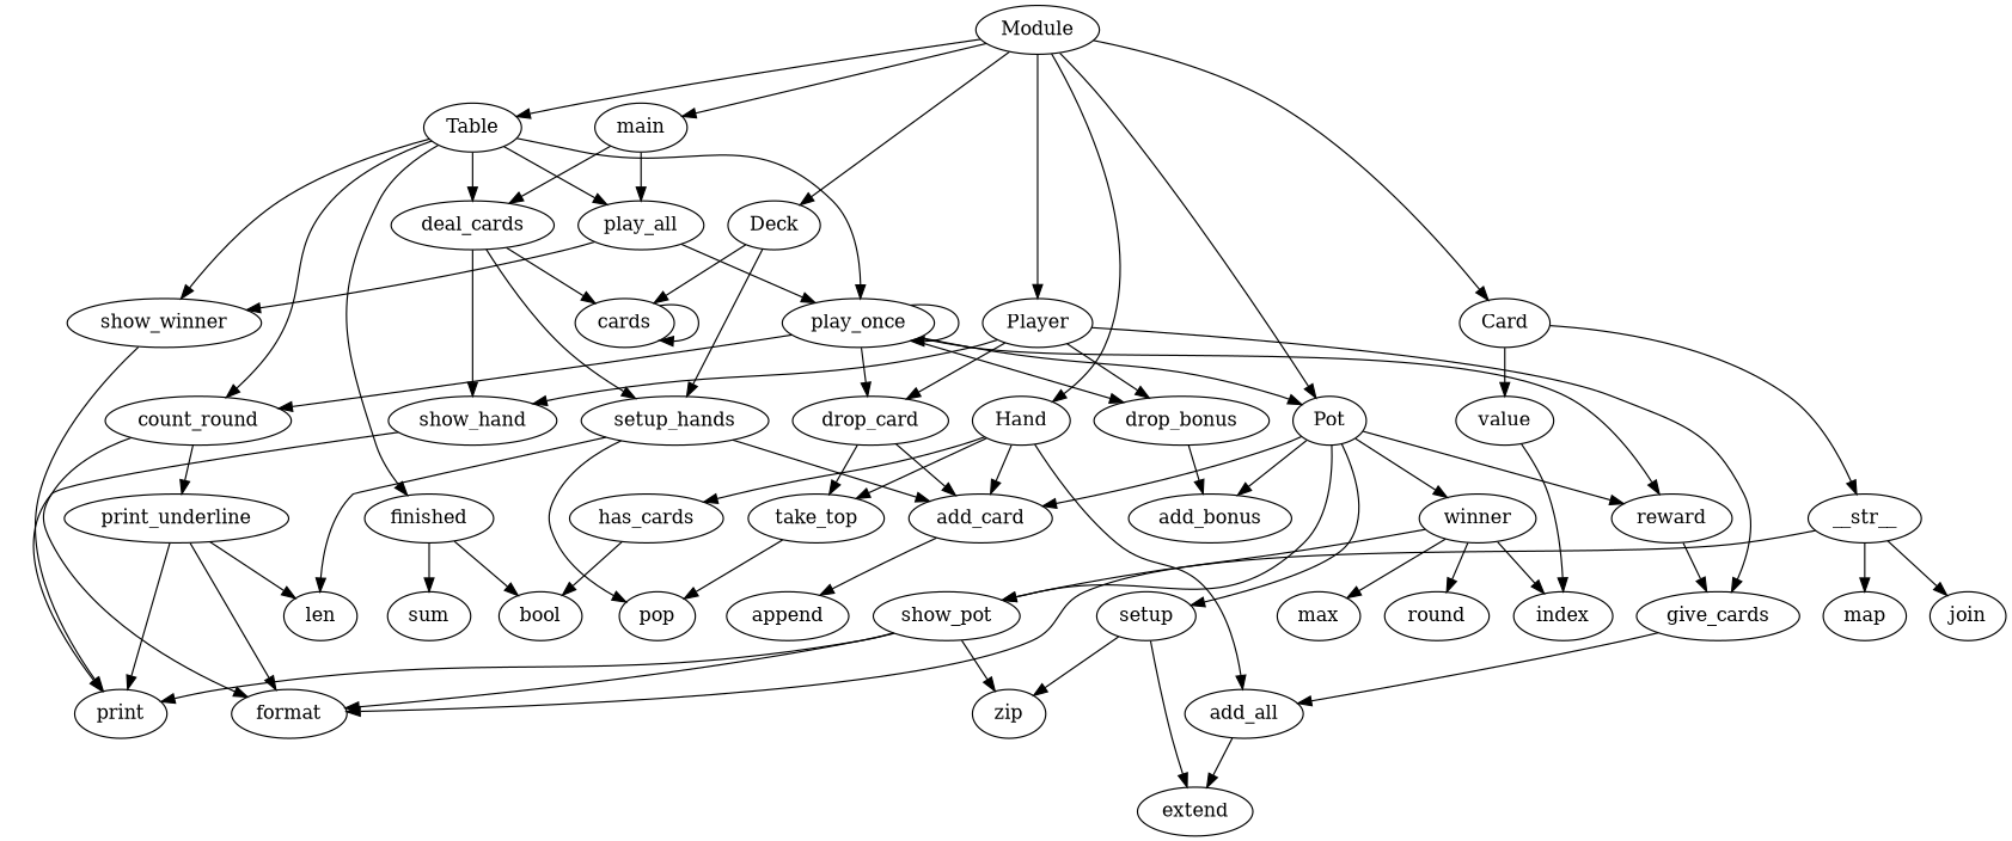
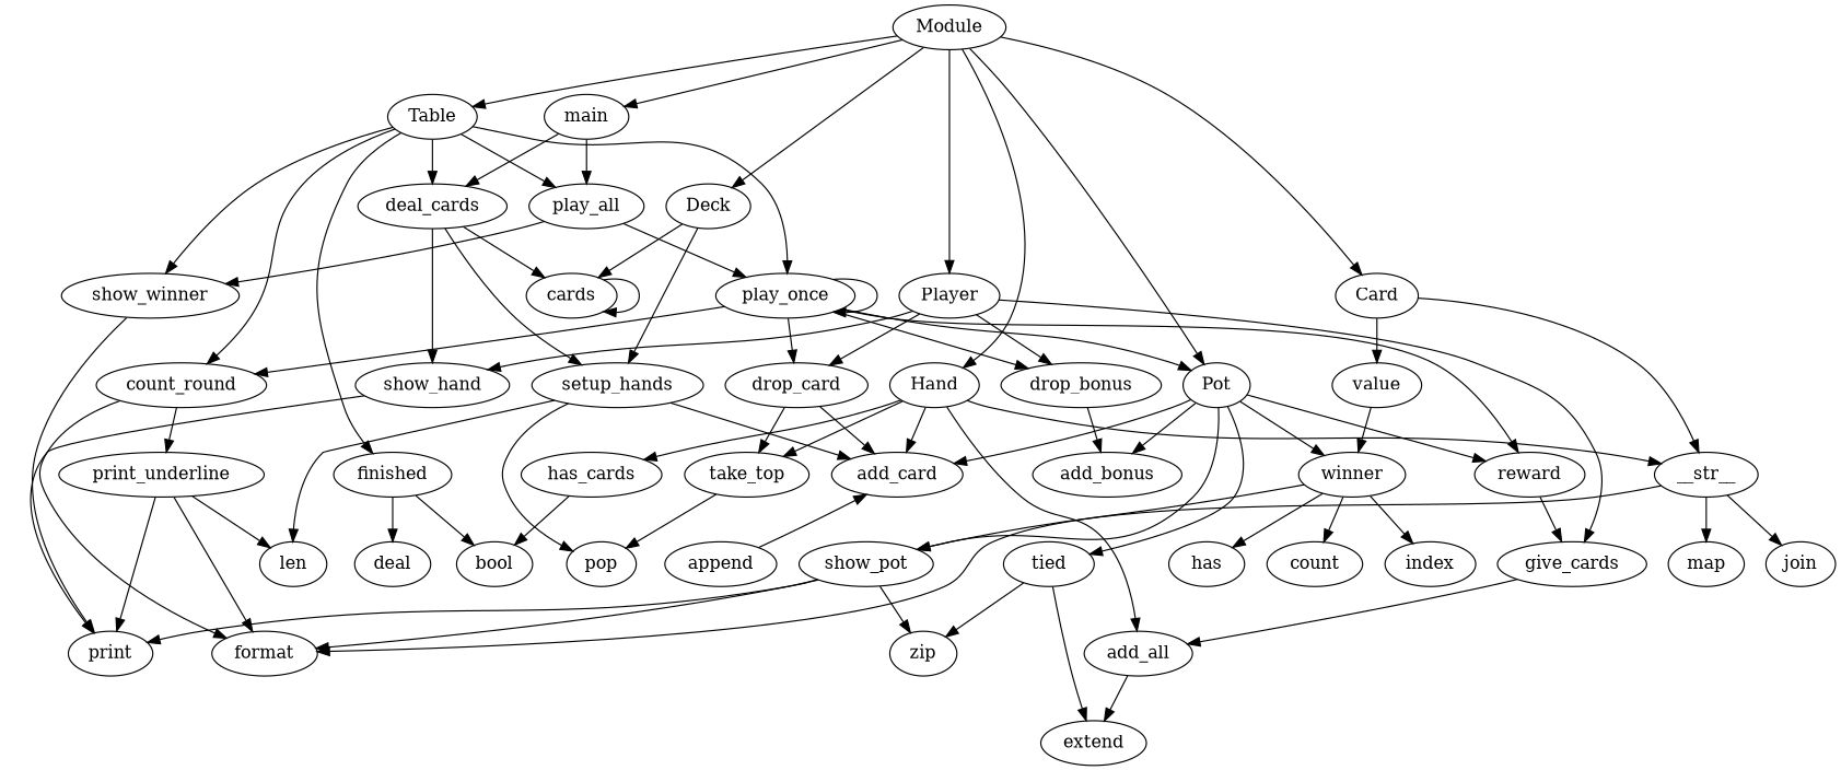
  digraph {
    main
    deal_cards
    play_all
    Table
    play_once
    count_round
    show_winner
    finished
    n9 [label=cards]
    setup_hands
    show_hand
    Pot
    drop_card
    drop_bonus
    reward
    print_underline
    format
    print
-   sum
+   sum [label=deal]
    bool
    len
    add_card
    pop
    append
    add_bonus
    winner
    show_pot
-   tied [label=setup]
+   tied
    take_top
    give_cards
    index
-   max
-   count [label=round]
+   max [label=has]
+   count
    zip
    extend
    add_all
    __str__
    join
    map
    has_cards
    value
    Module
    Player
    Hand
    Deck
    Card
    main -> deal_cards
    main -> play_all
    deal_cards -> n9
    deal_cards -> setup_hands
    deal_cards -> show_hand
    play_all -> play_once
    play_all -> show_winner
    Table -> deal_cards
    Table -> play_all
    Table -> play_once
    Table -> count_round
    Table -> show_winner
    Table -> finished
    play_once -> play_once
    play_once -> count_round
    play_once -> Pot
    play_once -> drop_card
    play_once -> drop_bonus
    play_once -> reward
    count_round -> print_underline
    count_round -> format
    show_winner -> print
    finished -> sum
    finished -> bool
    n9 -> n9
    setup_hands -> len
    setup_hands -> add_card
    setup_hands -> pop
    show_hand -> print
    Pot -> reward
    Pot -> add_card
    Pot -> add_bonus
    Pot -> winner
    Pot -> show_pot
    Pot -> tied
    drop_card -> add_card
    drop_card -> take_top
    drop_bonus -> add_bonus
    reward -> give_cards
    print_underline -> format
    print_underline -> print
    print_underline -> len
-   add_card -> append
+   append -> add_card
    winner -> show_pot
    winner -> index
    winner -> max
    winner -> count
    show_pot -> format
    show_pot -> print
    show_pot -> zip
    tied -> zip
    tied -> extend
    take_top -> pop
    give_cards -> add_all
    add_all -> extend
    __str__ -> format
    __str__ -> join
    __str__ -> map
    has_cards -> bool
-   value -> index
+   value -> winner
    Module -> main
    Module -> Table
    Module -> Pot
    Module -> Player
    Module -> Hand
    Module -> Deck
    Module -> Card
    Player -> show_hand
    Player -> drop_card
    Player -> drop_bonus
    Player -> give_cards
    Hand -> add_card
    Hand -> take_top
    Hand -> add_all
+   Hand -> __str__
    Hand -> has_cards
    Deck -> n9
    Deck -> setup_hands
    Card -> __str__
    Card -> value
  }
